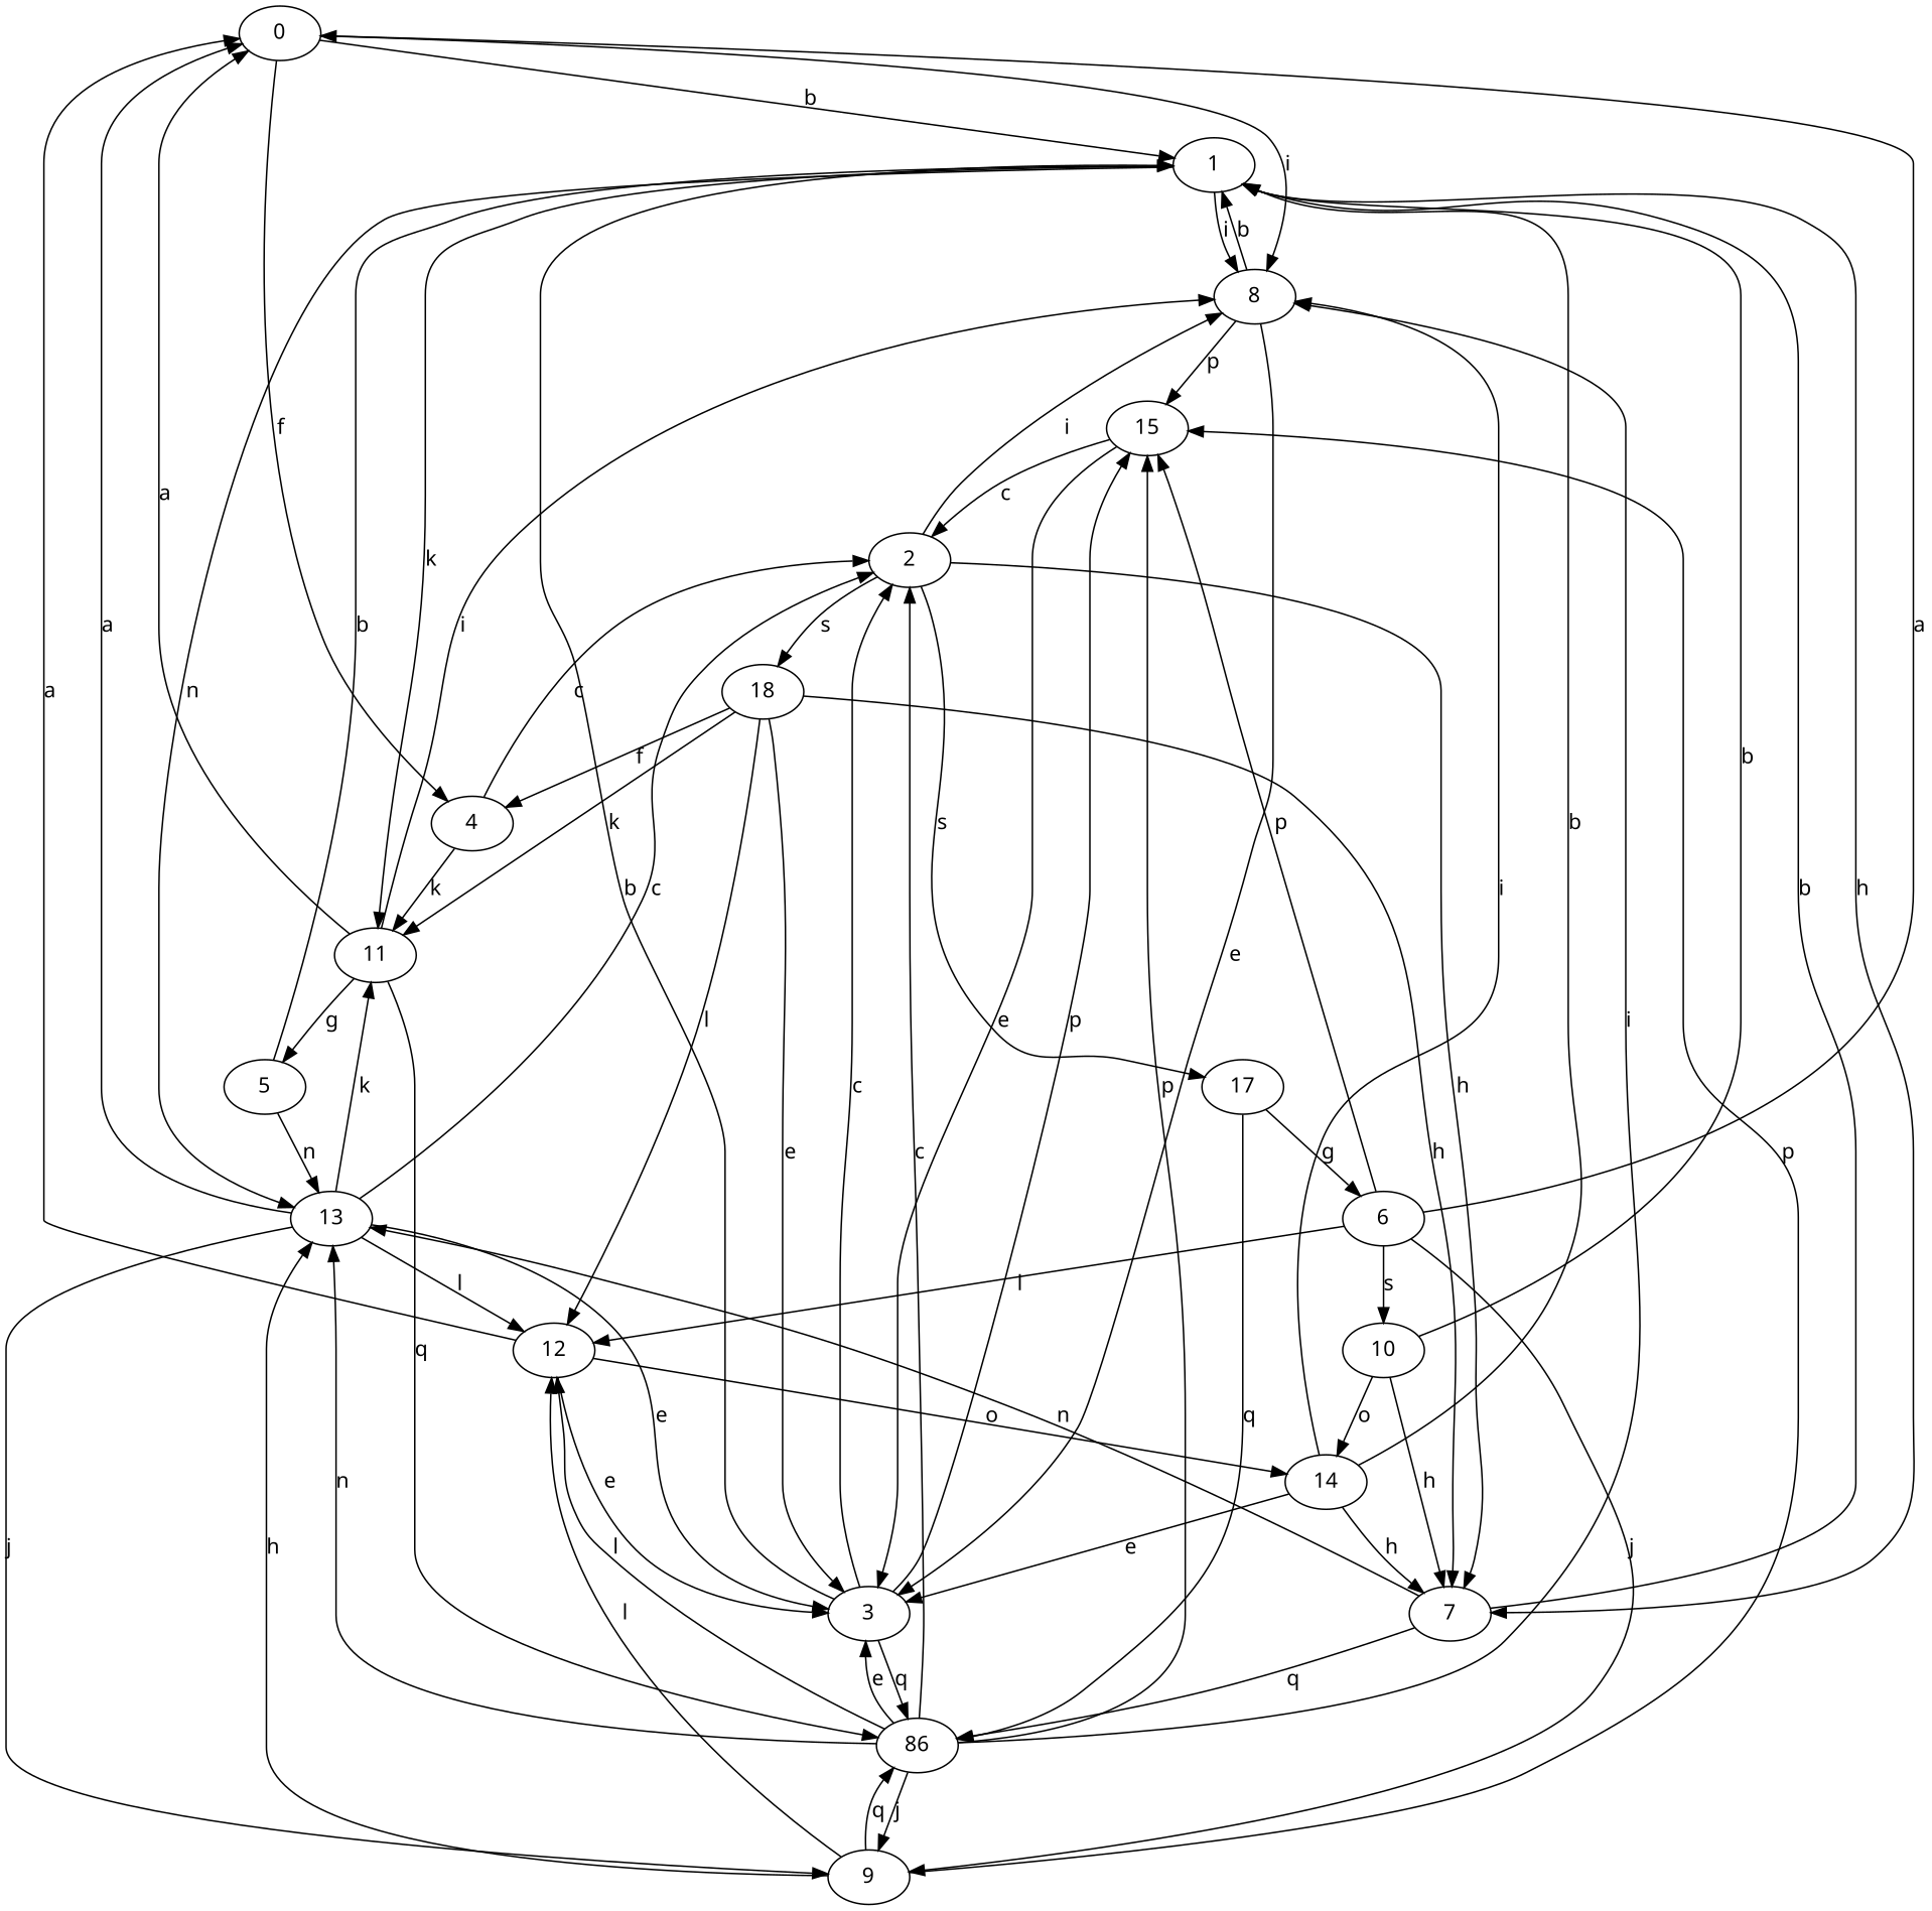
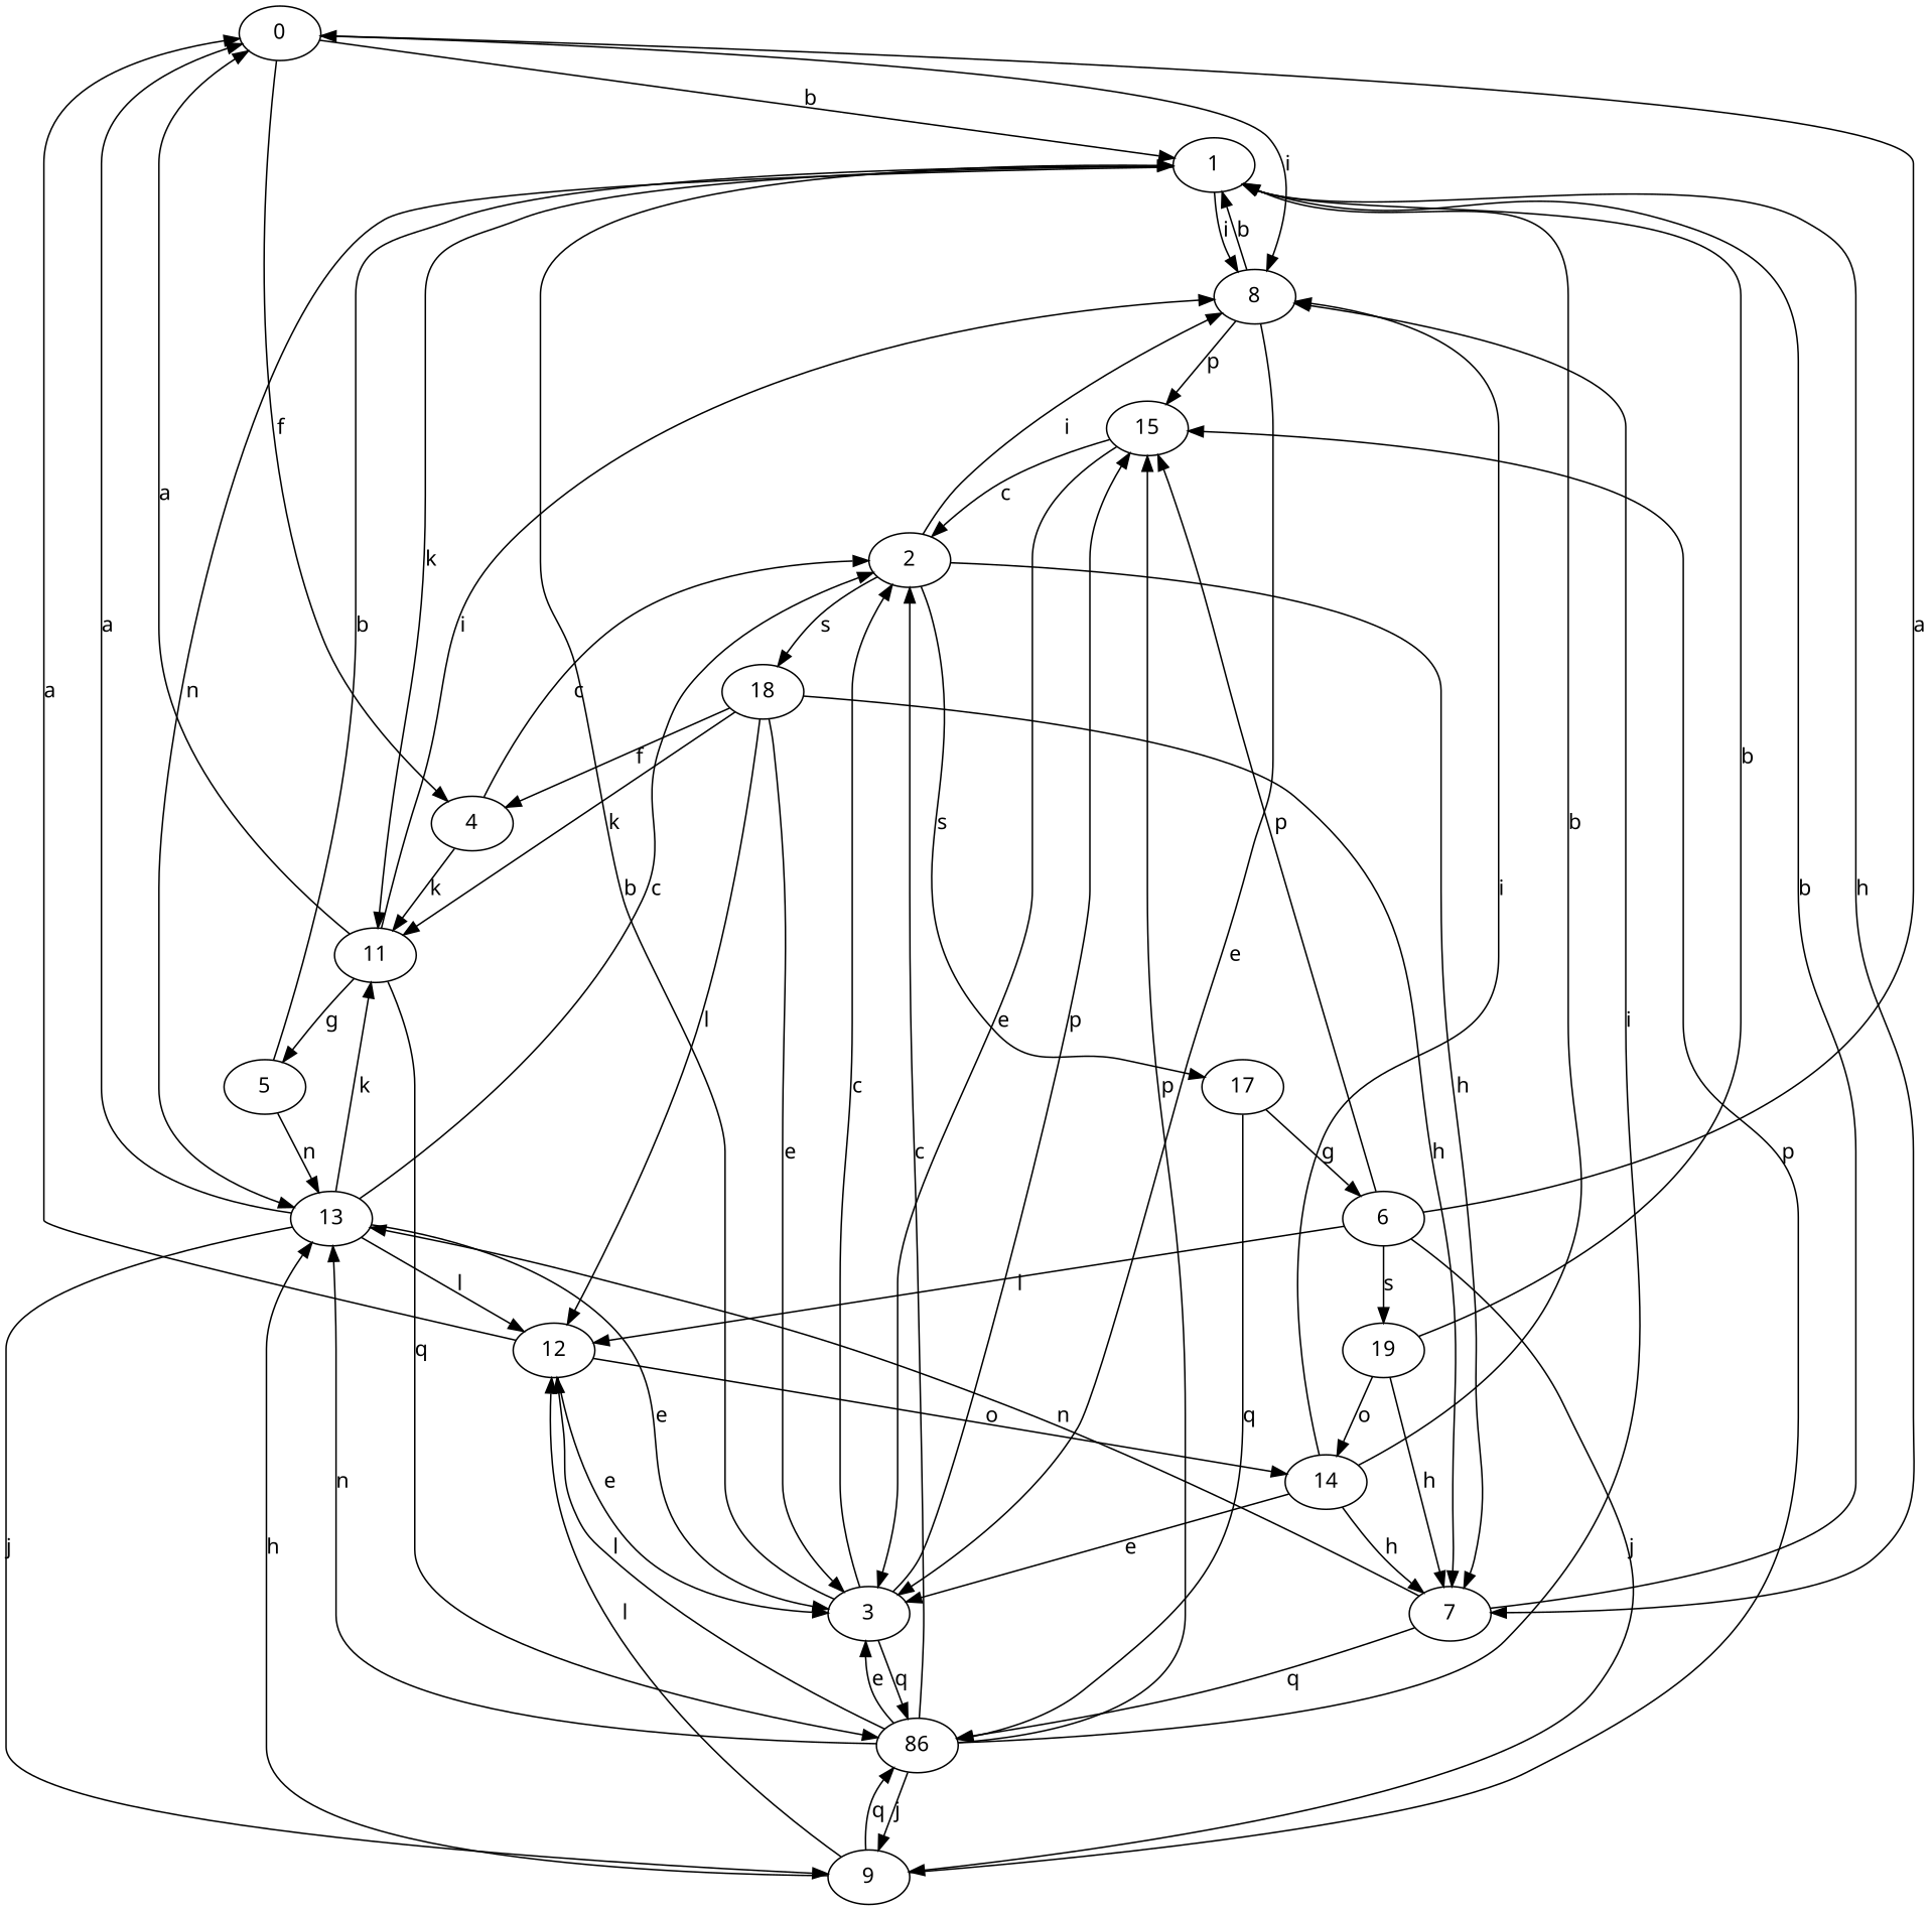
  strict digraph {
    fontname="Noto Sans"
    node [fontname="Noto Sans"]
    edge [fontname="Noto Sans"]
    0
    1
    4
    8
    7
    11
    13
    2
    3
    15
    n11 [label=86]
    5
    9
    12
    17
    18
    6
-   19 [label=10]
+   19
    14
    0 -> 1 [label=b]
    0 -> 4 [label=f]
    0 -> 8 [label=i]
    1 -> 8 [label=i]
    1 -> 7 [label=h]
    1 -> 11 [label=k]
    1 -> 13 [label=n]
    4 -> 11 [label=k]
    4 -> 2 [label=c]
    8 -> 1 [label=b]
    8 -> 3 [label=e]
    8 -> 15 [label=p]
    7 -> 1 [label=b]
    7 -> 13 [label=n]
    7 -> n11 [label=q]
    11 -> 0 [label=a]
    11 -> 8 [label=i]
    11 -> n11 [label=q]
    11 -> 5 [label=g]
    13 -> 0 [label=a]
    13 -> 11 [label=k]
    13 -> 2 [label=c]
    13 -> 3 [label=e]
    13 -> 9 [label=j]
    13 -> 12 [label=l]
    2 -> 8 [label=i]
    2 -> 7 [label=h]
    2 -> 17 [label=s]
    2 -> 18 [label=s]
    3 -> 1 [label=b]
    3 -> 2 [label=c]
    3 -> 15 [label=p]
    3 -> n11 [label=q]
    15 -> 2 [label=c]
    15 -> 3 [label=e]
    n11 -> 8 [label=i]
    n11 -> 13 [label=n]
    n11 -> 2 [label=c]
    n11 -> 3 [label=e]
    n11 -> 15 [label=p]
    n11 -> 9 [label=j]
    n11 -> 12 [label=l]
    5 -> 1 [label=b]
    5 -> 13 [label=n]
    9 -> 13 [label=h]
    9 -> 15 [label=p]
    9 -> n11 [label=q]
    9 -> 12 [label=l]
    12 -> 0 [label=a]
    12 -> 3 [label=e]
    12 -> 14 [label=o]
    17 -> n11 [label=q]
    17 -> 6 [label=g]
    18 -> 4 [label=f]
    18 -> 7 [label=h]
    18 -> 11 [label=k]
    18 -> 3 [label=e]
    18 -> 12 [label=l]
    6 -> 0 [label=a]
    6 -> 15 [label=p]
    6 -> 9 [label=j]
    6 -> 12 [label=l]
    6 -> 19 [label=s]
    19 -> 1 [label=b]
    19 -> 7 [label=h]
    19 -> 14 [label=o]
    14 -> 1 [label=b]
    14 -> 8 [label=i]
    14 -> 7 [label=h]
    14 -> 3 [label=e]
  }
